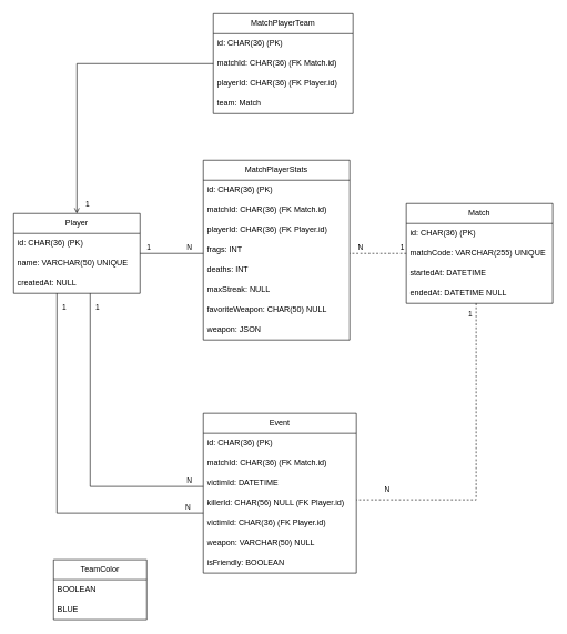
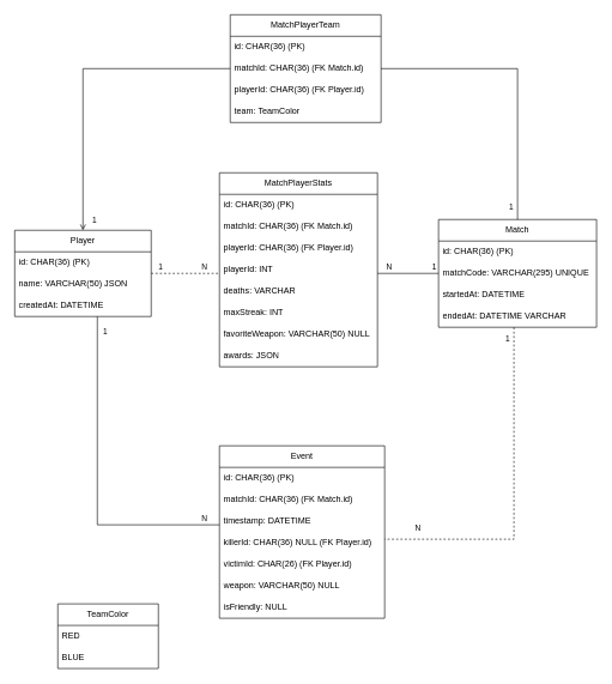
  <mxCell id="0" />
  <mxCell id="1" parent="0" />
- <mxCell id="2" style="edgeStyle=orthogonalEdgeStyle;rounded=0;orthogonalLoop=1;jettySize=auto;html=1;endArrow=none;endFill=0;" edge="1" parent="1" source="5" target="14"><mxGeometry relative="1" as="geometry"><Array as="points"><mxPoint x="85" y="770" /></Array></mxGeometry></mxCell>
- <mxCell id="3" value="1" style="edgeLabel;html=1;align=center;verticalAlign=middle;resizable=0;points=[];" vertex="1" connectable="0" parent="2"><mxGeometry x="-0.577" y="-3" relative="1" as="geometry"><mxPoint x="13" y="-96" as="offset" /></mxGeometry></mxCell>
- <mxCell id="4" value="N" style="edgeLabel;html=1;align=center;verticalAlign=middle;resizable=0;points=[];" vertex="1" connectable="0" parent="2"><mxGeometry x="0.793" y="-5" relative="1" as="geometry"><mxPoint x="33" y="-15" as="offset" /></mxGeometry></mxCell>
  <mxCell id="5" value="Player" style="swimlane;fontStyle=0;childLayout=stackLayout;horizontal=1;startSize=30;horizontalStack=0;resizeParent=1;resizeParentMax=0;resizeLast=0;collapsible=1;marginBottom=0;whiteSpace=wrap;html=1;" vertex="1" parent="1"><mxGeometry x="20" y="320" width="190" height="120" as="geometry" /></mxCell>
  <mxCell id="6" value="id: CHAR(36) (PK)" style="text;strokeColor=none;fillColor=none;align=left;verticalAlign=middle;spacingLeft=4;spacingRight=4;overflow=hidden;points=[[0,0.5],[1,0.5]];portConstraint=eastwest;rotatable=0;whiteSpace=wrap;html=1;" vertex="1" parent="5"><mxGeometry y="30" width="190" height="30" as="geometry" /></mxCell>
- <mxCell id="7" value="name: VARCHAR(50) UNIQUE" style="text;strokeColor=none;fillColor=none;align=left;verticalAlign=middle;spacingLeft=4;spacingRight=4;overflow=hidden;points=[[0,0.5],[1,0.5]];portConstraint=eastwest;rotatable=0;whiteSpace=wrap;html=1;" vertex="1" parent="5"><mxGeometry y="60" width="190" height="30" as="geometry" /></mxCell>
- <mxCell id="8" value="createdAt: NULL" style="text;strokeColor=none;fillColor=none;align=left;verticalAlign=middle;spacingLeft=4;spacingRight=4;overflow=hidden;points=[[0,0.5],[1,0.5]];portConstraint=eastwest;rotatable=0;whiteSpace=wrap;html=1;" vertex="1" parent="5"><mxGeometry y="90" width="190" height="30" as="geometry" /></mxCell>
+ <mxCell id="7" value="name: VARCHAR(50) JSON" style="text;strokeColor=none;fillColor=none;align=left;verticalAlign=middle;spacingLeft=4;spacingRight=4;overflow=hidden;points=[[0,0.5],[1,0.5]];portConstraint=eastwest;rotatable=0;whiteSpace=wrap;html=1;" vertex="1" parent="5"><mxGeometry y="60" width="190" height="30" as="geometry" /></mxCell>
+ <mxCell id="8" value="createdAt: DATETIME" style="text;strokeColor=none;fillColor=none;align=left;verticalAlign=middle;spacingLeft=4;spacingRight=4;overflow=hidden;points=[[0,0.5],[1,0.5]];portConstraint=eastwest;rotatable=0;whiteSpace=wrap;html=1;" vertex="1" parent="5"><mxGeometry y="90" width="190" height="30" as="geometry" /></mxCell>
  <mxCell id="9" value="Match" style="swimlane;fontStyle=0;childLayout=stackLayout;horizontal=1;startSize=30;horizontalStack=0;resizeParent=1;resizeParentMax=0;resizeLast=0;collapsible=1;marginBottom=0;whiteSpace=wrap;html=1;" vertex="1" parent="1"><mxGeometry x="610" y="305" width="220" height="150" as="geometry" /></mxCell>
  <mxCell id="10" value="id: CHAR(36) (PK)" style="text;strokeColor=none;fillColor=none;align=left;verticalAlign=middle;spacingLeft=4;spacingRight=4;overflow=hidden;points=[[0,0.5],[1,0.5]];portConstraint=eastwest;rotatable=0;whiteSpace=wrap;html=1;" vertex="1" parent="9"><mxGeometry y="30" width="220" height="30" as="geometry" /></mxCell>
- <mxCell id="11" value="matchCode: VARCHAR(255) UNIQUE" style="text;strokeColor=none;fillColor=none;align=left;verticalAlign=middle;spacingLeft=4;spacingRight=4;overflow=hidden;points=[[0,0.5],[1,0.5]];portConstraint=eastwest;rotatable=0;whiteSpace=wrap;html=1;" vertex="1" parent="9"><mxGeometry y="60" width="220" height="30" as="geometry" /></mxCell>
+ <mxCell id="11" value="matchCode: VARCHAR(295) UNIQUE" style="text;strokeColor=none;fillColor=none;align=left;verticalAlign=middle;spacingLeft=4;spacingRight=4;overflow=hidden;points=[[0,0.5],[1,0.5]];portConstraint=eastwest;rotatable=0;whiteSpace=wrap;html=1;" vertex="1" parent="9"><mxGeometry y="60" width="220" height="30" as="geometry" /></mxCell>
  <mxCell id="12" value="startedAt: DATETIME" style="text;strokeColor=none;fillColor=none;align=left;verticalAlign=middle;spacingLeft=4;spacingRight=4;overflow=hidden;points=[[0,0.5],[1,0.5]];portConstraint=eastwest;rotatable=0;whiteSpace=wrap;html=1;" vertex="1" parent="9"><mxGeometry y="90" width="220" height="30" as="geometry" /></mxCell>
- <mxCell id="13" value="endedAt: DATETIME NULL" style="text;strokeColor=none;fillColor=none;align=left;verticalAlign=middle;spacingLeft=4;spacingRight=4;overflow=hidden;points=[[0,0.5],[1,0.5]];portConstraint=eastwest;rotatable=0;whiteSpace=wrap;html=1;" vertex="1" parent="9"><mxGeometry y="120" width="220" height="30" as="geometry" /></mxCell>
+ <mxCell id="13" value="endedAt: DATETIME VARCHAR" style="text;strokeColor=none;fillColor=none;align=left;verticalAlign=middle;spacingLeft=4;spacingRight=4;overflow=hidden;points=[[0,0.5],[1,0.5]];portConstraint=eastwest;rotatable=0;whiteSpace=wrap;html=1;" vertex="1" parent="9"><mxGeometry y="120" width="220" height="30" as="geometry" /></mxCell>
  <mxCell id="14" value="Event" style="swimlane;fontStyle=0;childLayout=stackLayout;horizontal=1;startSize=30;horizontalStack=0;resizeParent=1;resizeParentMax=0;resizeLast=0;collapsible=1;marginBottom=0;whiteSpace=wrap;html=1;" vertex="1" parent="1"><mxGeometry x="305" y="620" width="230" height="240" as="geometry" /></mxCell>
  <mxCell id="15" value="id: CHAR(36) (PK)" style="text;strokeColor=none;fillColor=none;align=left;verticalAlign=middle;spacingLeft=4;spacingRight=4;overflow=hidden;points=[[0,0.5],[1,0.5]];portConstraint=eastwest;rotatable=0;whiteSpace=wrap;html=1;" vertex="1" parent="14"><mxGeometry y="30" width="230" height="30" as="geometry" /></mxCell>
  <mxCell id="16" value="matchId: CHAR(36) (FK Match.id)" style="text;strokeColor=none;fillColor=none;align=left;verticalAlign=middle;spacingLeft=4;spacingRight=4;overflow=hidden;points=[[0,0.5],[1,0.5]];portConstraint=eastwest;rotatable=0;whiteSpace=wrap;html=1;" vertex="1" parent="14"><mxGeometry y="60" width="230" height="30" as="geometry" /></mxCell>
- <mxCell id="17" value="victimId: DATETIME" style="text;strokeColor=none;fillColor=none;align=left;verticalAlign=middle;spacingLeft=4;spacingRight=4;overflow=hidden;points=[[0,0.5],[1,0.5]];portConstraint=eastwest;rotatable=0;whiteSpace=wrap;html=1;" vertex="1" parent="14"><mxGeometry y="90" width="230" height="30" as="geometry" /></mxCell>
- <mxCell id="18" value="killerId: CHAR(56) NULL (FK Player.id)" style="text;strokeColor=none;fillColor=none;align=left;verticalAlign=middle;spacingLeft=4;spacingRight=4;overflow=hidden;points=[[0,0.5],[1,0.5]];portConstraint=eastwest;rotatable=0;whiteSpace=wrap;html=1;" vertex="1" parent="14"><mxGeometry y="120" width="230" height="30" as="geometry" /></mxCell>
- <mxCell id="19" value="victimId: CHAR(36) (FK Player.id)" style="text;strokeColor=none;fillColor=none;align=left;verticalAlign=middle;spacingLeft=4;spacingRight=4;overflow=hidden;points=[[0,0.5],[1,0.5]];portConstraint=eastwest;rotatable=0;whiteSpace=wrap;html=1;" vertex="1" parent="14"><mxGeometry y="150" width="230" height="30" as="geometry" /></mxCell>
+ <mxCell id="17" value="timestamp: DATETIME" style="text;strokeColor=none;fillColor=none;align=left;verticalAlign=middle;spacingLeft=4;spacingRight=4;overflow=hidden;points=[[0,0.5],[1,0.5]];portConstraint=eastwest;rotatable=0;whiteSpace=wrap;html=1;" vertex="1" parent="14"><mxGeometry y="90" width="230" height="30" as="geometry" /></mxCell>
+ <mxCell id="18" value="killerId: CHAR(36) NULL (FK Player.id)" style="text;strokeColor=none;fillColor=none;align=left;verticalAlign=middle;spacingLeft=4;spacingRight=4;overflow=hidden;points=[[0,0.5],[1,0.5]];portConstraint=eastwest;rotatable=0;whiteSpace=wrap;html=1;" vertex="1" parent="14"><mxGeometry y="120" width="230" height="30" as="geometry" /></mxCell>
+ <mxCell id="19" value="victimId: CHAR(26) (FK Player.id)" style="text;strokeColor=none;fillColor=none;align=left;verticalAlign=middle;spacingLeft=4;spacingRight=4;overflow=hidden;points=[[0,0.5],[1,0.5]];portConstraint=eastwest;rotatable=0;whiteSpace=wrap;html=1;" vertex="1" parent="14"><mxGeometry y="150" width="230" height="30" as="geometry" /></mxCell>
  <mxCell id="20" value="weapon: VARCHAR(50) NULL" style="text;strokeColor=none;fillColor=none;align=left;verticalAlign=middle;spacingLeft=4;spacingRight=4;overflow=hidden;points=[[0,0.5],[1,0.5]];portConstraint=eastwest;rotatable=0;whiteSpace=wrap;html=1;" vertex="1" parent="14"><mxGeometry y="180" width="230" height="30" as="geometry" /></mxCell>
- <mxCell id="21" value="isFriendly: BOOLEAN" style="text;strokeColor=none;fillColor=none;align=left;verticalAlign=middle;spacingLeft=4;spacingRight=4;overflow=hidden;points=[[0,0.5],[1,0.5]];portConstraint=eastwest;rotatable=0;whiteSpace=wrap;html=1;" vertex="1" parent="14"><mxGeometry y="210" width="230" height="30" as="geometry" /></mxCell>
+ <mxCell id="21" value="isFriendly: NULL" style="text;strokeColor=none;fillColor=none;align=left;verticalAlign=middle;spacingLeft=4;spacingRight=4;overflow=hidden;points=[[0,0.5],[1,0.5]];portConstraint=eastwest;rotatable=0;whiteSpace=wrap;html=1;" vertex="1" parent="14"><mxGeometry y="210" width="230" height="30" as="geometry" /></mxCell>
  <mxCell id="22" value="MatchPlayerStats" style="swimlane;fontStyle=0;childLayout=stackLayout;horizontal=1;startSize=30;horizontalStack=0;resizeParent=1;resizeParentMax=0;resizeLast=0;collapsible=1;marginBottom=0;whiteSpace=wrap;html=1;" vertex="1" parent="1"><mxGeometry x="305" y="240" width="220" height="270" as="geometry" /></mxCell>
  <mxCell id="23" value="id: CHAR(36) (PK)" style="text;strokeColor=none;fillColor=none;align=left;verticalAlign=middle;spacingLeft=4;spacingRight=4;overflow=hidden;points=[[0,0.5],[1,0.5]];portConstraint=eastwest;rotatable=0;whiteSpace=wrap;html=1;" vertex="1" parent="22"><mxGeometry y="30" width="220" height="30" as="geometry" /></mxCell>
  <mxCell id="24" value="matchId: CHAR(36) (FK Match.id)" style="text;strokeColor=none;fillColor=none;align=left;verticalAlign=middle;spacingLeft=4;spacingRight=4;overflow=hidden;points=[[0,0.5],[1,0.5]];portConstraint=eastwest;rotatable=0;whiteSpace=wrap;html=1;" vertex="1" parent="22"><mxGeometry y="60" width="220" height="30" as="geometry" /></mxCell>
  <mxCell id="25" value="playerId: CHAR(36) (FK Player.id)" style="text;strokeColor=none;fillColor=none;align=left;verticalAlign=middle;spacingLeft=4;spacingRight=4;overflow=hidden;points=[[0,0.5],[1,0.5]];portConstraint=eastwest;rotatable=0;whiteSpace=wrap;html=1;" vertex="1" parent="22"><mxGeometry y="90" width="220" height="30" as="geometry" /></mxCell>
- <mxCell id="26" value="frags: INT" style="text;strokeColor=none;fillColor=none;align=left;verticalAlign=middle;spacingLeft=4;spacingRight=4;overflow=hidden;points=[[0,0.5],[1,0.5]];portConstraint=eastwest;rotatable=0;whiteSpace=wrap;html=1;" vertex="1" parent="22"><mxGeometry y="120" width="220" height="30" as="geometry" /></mxCell>
- <mxCell id="27" value="deaths: INT" style="text;strokeColor=none;fillColor=none;align=left;verticalAlign=middle;spacingLeft=4;spacingRight=4;overflow=hidden;points=[[0,0.5],[1,0.5]];portConstraint=eastwest;rotatable=0;whiteSpace=wrap;html=1;" vertex="1" parent="22"><mxGeometry y="150" width="220" height="30" as="geometry" /></mxCell>
- <mxCell id="28" value="maxStreak: NULL" style="text;strokeColor=none;fillColor=none;align=left;verticalAlign=middle;spacingLeft=4;spacingRight=4;overflow=hidden;points=[[0,0.5],[1,0.5]];portConstraint=eastwest;rotatable=0;whiteSpace=wrap;html=1;" vertex="1" parent="22"><mxGeometry y="180" width="220" height="30" as="geometry" /></mxCell>
- <mxCell id="29" value="favoriteWeapon: CHAR(50) NULL" style="text;strokeColor=none;fillColor=none;align=left;verticalAlign=middle;spacingLeft=4;spacingRight=4;overflow=hidden;points=[[0,0.5],[1,0.5]];portConstraint=eastwest;rotatable=0;whiteSpace=wrap;html=1;" vertex="1" parent="22"><mxGeometry y="210" width="220" height="30" as="geometry" /></mxCell>
- <mxCell id="30" value="weapon: JSON" style="text;strokeColor=none;fillColor=none;align=left;verticalAlign=middle;spacingLeft=4;spacingRight=4;overflow=hidden;points=[[0,0.5],[1,0.5]];portConstraint=eastwest;rotatable=0;whiteSpace=wrap;html=1;" vertex="1" parent="22"><mxGeometry y="240" width="220" height="30" as="geometry" /></mxCell>
- <mxCell id="31" style="edgeStyle=orthogonalEdgeStyle;rounded=0;orthogonalLoop=1;jettySize=auto;html=1;endArrow=none;endFill=0;" edge="1" parent="1" source="5" target="22"><mxGeometry relative="1" as="geometry"><Array as="points"><mxPoint x="305" y="380" /><mxPoint x="305" y="380" /></Array></mxGeometry></mxCell>
+ <mxCell id="26" value="playerId: INT" style="text;strokeColor=none;fillColor=none;align=left;verticalAlign=middle;spacingLeft=4;spacingRight=4;overflow=hidden;points=[[0,0.5],[1,0.5]];portConstraint=eastwest;rotatable=0;whiteSpace=wrap;html=1;" vertex="1" parent="22"><mxGeometry y="120" width="220" height="30" as="geometry" /></mxCell>
+ <mxCell id="27" value="deaths: VARCHAR" style="text;strokeColor=none;fillColor=none;align=left;verticalAlign=middle;spacingLeft=4;spacingRight=4;overflow=hidden;points=[[0,0.5],[1,0.5]];portConstraint=eastwest;rotatable=0;whiteSpace=wrap;html=1;" vertex="1" parent="22"><mxGeometry y="150" width="220" height="30" as="geometry" /></mxCell>
+ <mxCell id="28" value="maxStreak: INT" style="text;strokeColor=none;fillColor=none;align=left;verticalAlign=middle;spacingLeft=4;spacingRight=4;overflow=hidden;points=[[0,0.5],[1,0.5]];portConstraint=eastwest;rotatable=0;whiteSpace=wrap;html=1;" vertex="1" parent="22"><mxGeometry y="180" width="220" height="30" as="geometry" /></mxCell>
+ <mxCell id="29" value="favoriteWeapon: VARCHAR(50) NULL" style="text;strokeColor=none;fillColor=none;align=left;verticalAlign=middle;spacingLeft=4;spacingRight=4;overflow=hidden;points=[[0,0.5],[1,0.5]];portConstraint=eastwest;rotatable=0;whiteSpace=wrap;html=1;" vertex="1" parent="22"><mxGeometry y="210" width="220" height="30" as="geometry" /></mxCell>
+ <mxCell id="30" value="awards: JSON" style="text;strokeColor=none;fillColor=none;align=left;verticalAlign=middle;spacingLeft=4;spacingRight=4;overflow=hidden;points=[[0,0.5],[1,0.5]];portConstraint=eastwest;rotatable=0;whiteSpace=wrap;html=1;" vertex="1" parent="22"><mxGeometry y="240" width="220" height="30" as="geometry" /></mxCell>
+ <mxCell id="31" style="edgeStyle=orthogonalEdgeStyle;rounded=0;orthogonalLoop=1;jettySize=auto;html=1;endArrow=none;endFill=0;dashed=1;" edge="1" parent="1" source="5" target="22"><mxGeometry relative="1" as="geometry"><Array as="points"><mxPoint x="305" y="380" /><mxPoint x="305" y="380" /></Array></mxGeometry></mxCell>
  <mxCell id="32" value="1" style="edgeLabel;html=1;align=center;verticalAlign=middle;resizable=0;points=[];" vertex="1" connectable="0" parent="31"><mxGeometry x="-0.267" y="-1" relative="1" as="geometry"><mxPoint x="-23" y="-11" as="offset" /></mxGeometry></mxCell>
  <mxCell id="33" value="N" style="edgeLabel;html=1;align=center;verticalAlign=middle;resizable=0;points=[];" vertex="1" connectable="0" parent="31"><mxGeometry x="0.378" y="1" relative="1" as="geometry"><mxPoint x="8" y="-9" as="offset" /></mxGeometry></mxCell>
- <mxCell id="34" style="edgeStyle=orthogonalEdgeStyle;rounded=0;orthogonalLoop=1;jettySize=auto;html=1;endArrow=none;endFill=0;dashed=1;" edge="1" parent="1" source="9" target="22"><mxGeometry relative="1" as="geometry"><Array as="points"><mxPoint x="505" y="380" /><mxPoint x="505" y="380" /></Array></mxGeometry></mxCell>
+ <mxCell id="34" style="edgeStyle=orthogonalEdgeStyle;rounded=0;orthogonalLoop=1;jettySize=auto;html=1;endArrow=none;endFill=0;" edge="1" parent="1" source="9" target="22"><mxGeometry relative="1" as="geometry"><Array as="points"><mxPoint x="505" y="380" /><mxPoint x="505" y="380" /></Array></mxGeometry></mxCell>
  <mxCell id="35" value="1" style="edgeLabel;html=1;align=center;verticalAlign=middle;resizable=0;points=[];" vertex="1" connectable="0" parent="34"><mxGeometry x="0.111" y="-4" relative="1" as="geometry"><mxPoint x="40" y="-6" as="offset" /></mxGeometry></mxCell>
  <mxCell id="36" value="N" style="edgeLabel;html=1;align=center;verticalAlign=middle;resizable=0;points=[];" vertex="1" connectable="0" parent="34"><mxGeometry x="0.422" y="4" relative="1" as="geometry"><mxPoint x="-10" y="-14" as="offset" /></mxGeometry></mxCell>
  <mxCell id="37" style="edgeStyle=orthogonalEdgeStyle;rounded=0;orthogonalLoop=1;jettySize=auto;html=1;endArrow=none;endFill=0;dashed=1;" edge="1" parent="1" source="9" target="14"><mxGeometry relative="1" as="geometry"><Array as="points"><mxPoint x="715" y="750" /></Array></mxGeometry></mxCell>
  <mxCell id="38" value="1" style="edgeLabel;html=1;align=center;verticalAlign=middle;resizable=0;points=[];" vertex="1" connectable="0" parent="37"><mxGeometry x="-0.487" y="3" relative="1" as="geometry"><mxPoint x="-13" y="-107" as="offset" /></mxGeometry></mxCell>
  <mxCell id="39" value="N" style="edgeLabel;html=1;align=center;verticalAlign=middle;resizable=0;points=[];" vertex="1" connectable="0" parent="37"><mxGeometry x="0.613" y="-3" relative="1" as="geometry"><mxPoint x="-47" y="-13" as="offset" /></mxGeometry></mxCell>
  <mxCell id="40" style="edgeStyle=orthogonalEdgeStyle;rounded=0;orthogonalLoop=1;jettySize=auto;html=1;endArrow=none;endFill=0;" edge="1" parent="1" source="5"><mxGeometry relative="1" as="geometry"><mxPoint x="305" y="730" as="targetPoint" /><mxPoint x="135" y="430" as="sourcePoint" /><Array as="points"><mxPoint x="135" y="730" /></Array></mxGeometry></mxCell>
  <mxCell id="41" value="1" style="edgeLabel;html=1;align=center;verticalAlign=middle;resizable=0;points=[];" vertex="1" connectable="0" parent="40"><mxGeometry x="-0.857" y="3" relative="1" as="geometry"><mxPoint x="7" y="-13" as="offset" /></mxGeometry></mxCell>
  <mxCell id="42" value="N" style="edgeLabel;html=1;align=center;verticalAlign=middle;resizable=0;points=[];" vertex="1" connectable="0" parent="40"><mxGeometry x="0.781" y="-3" relative="1" as="geometry"><mxPoint x="28" y="-13" as="offset" /></mxGeometry></mxCell>
  <mxCell id="43" style="edgeStyle=orthogonalEdgeStyle;rounded=0;orthogonalLoop=1;jettySize=auto;html=1;entryX=0.5;entryY=0;entryDx=0;entryDy=0;endArrow=open;endFill=0;" edge="1" parent="1" source="47" target="5"><mxGeometry relative="1" as="geometry" /></mxCell>
  <mxCell id="44" value="1" style="edgeLabel;html=1;align=center;verticalAlign=middle;resizable=0;points=[];" vertex="1" connectable="0" parent="43"><mxGeometry x="0.735" y="-2" relative="1" as="geometry"><mxPoint x="17" y="42" as="offset" /></mxGeometry></mxCell>
+ <mxCell id="45" style="edgeStyle=orthogonalEdgeStyle;rounded=0;orthogonalLoop=1;jettySize=auto;html=1;endArrow=none;endFill=0;" edge="1" parent="1" source="47" target="9"><mxGeometry relative="1" as="geometry" /></mxCell>
+ <mxCell id="46" value="1" style="edgeLabel;html=1;align=center;verticalAlign=middle;resizable=0;points=[];" vertex="1" connectable="0" parent="45"><mxGeometry x="0.881" relative="1" as="geometry"><mxPoint x="-10" y="5" as="offset" /></mxGeometry></mxCell>
  <mxCell id="47" value="MatchPlayerTeam" style="swimlane;fontStyle=0;childLayout=stackLayout;horizontal=1;startSize=30;horizontalStack=0;resizeParent=1;resizeParentMax=0;resizeLast=0;collapsible=1;marginBottom=0;whiteSpace=wrap;html=1;" vertex="1" parent="1"><mxGeometry x="320" y="20" width="210" height="150" as="geometry" /></mxCell>
  <mxCell id="48" value="id: CHAR(36) (PK)" style="text;strokeColor=none;fillColor=none;align=left;verticalAlign=middle;spacingLeft=4;spacingRight=4;overflow=hidden;points=[[0,0.5],[1,0.5]];portConstraint=eastwest;rotatable=0;whiteSpace=wrap;html=1;" vertex="1" parent="47"><mxGeometry y="30" width="210" height="30" as="geometry" /></mxCell>
  <mxCell id="49" value="matchId: CHAR(36) (FK Match.id)" style="text;strokeColor=none;fillColor=none;align=left;verticalAlign=middle;spacingLeft=4;spacingRight=4;overflow=hidden;points=[[0,0.5],[1,0.5]];portConstraint=eastwest;rotatable=0;whiteSpace=wrap;html=1;" vertex="1" parent="47"><mxGeometry y="60" width="210" height="30" as="geometry" /></mxCell>
  <mxCell id="50" value="playerId: CHAR(36) (FK Player.id)" style="text;strokeColor=none;fillColor=none;align=left;verticalAlign=middle;spacingLeft=4;spacingRight=4;overflow=hidden;points=[[0,0.5],[1,0.5]];portConstraint=eastwest;rotatable=0;whiteSpace=wrap;html=1;" vertex="1" parent="47"><mxGeometry y="90" width="210" height="30" as="geometry" /></mxCell>
- <mxCell id="51" value="team: Match" style="text;strokeColor=none;fillColor=none;align=left;verticalAlign=middle;spacingLeft=4;spacingRight=4;overflow=hidden;points=[[0,0.5],[1,0.5]];portConstraint=eastwest;rotatable=0;whiteSpace=wrap;html=1;" vertex="1" parent="47"><mxGeometry y="120" width="210" height="30" as="geometry" /></mxCell>
+ <mxCell id="51" value="team: TeamColor" style="text;strokeColor=none;fillColor=none;align=left;verticalAlign=middle;spacingLeft=4;spacingRight=4;overflow=hidden;points=[[0,0.5],[1,0.5]];portConstraint=eastwest;rotatable=0;whiteSpace=wrap;html=1;" vertex="1" parent="47"><mxGeometry y="120" width="210" height="30" as="geometry" /></mxCell>
  <mxCell id="52" value="TeamColor" style="swimlane;fontStyle=0;childLayout=stackLayout;horizontal=1;startSize=30;horizontalStack=0;resizeParent=1;resizeParentMax=0;resizeLast=0;collapsible=1;marginBottom=0;whiteSpace=wrap;html=1;" vertex="1" parent="1"><mxGeometry x="80" y="840" width="140" height="90" as="geometry" /></mxCell>
- <mxCell id="53" value="BOOLEAN" style="text;strokeColor=none;fillColor=none;align=left;verticalAlign=middle;spacingLeft=4;spacingRight=4;overflow=hidden;points=[[0,0.5],[1,0.5]];portConstraint=eastwest;rotatable=0;whiteSpace=wrap;html=1;" vertex="1" parent="52"><mxGeometry y="30" width="140" height="30" as="geometry" /></mxCell>
+ <mxCell id="53" value="RED" style="text;strokeColor=none;fillColor=none;align=left;verticalAlign=middle;spacingLeft=4;spacingRight=4;overflow=hidden;points=[[0,0.5],[1,0.5]];portConstraint=eastwest;rotatable=0;whiteSpace=wrap;html=1;" vertex="1" parent="52"><mxGeometry y="30" width="140" height="30" as="geometry" /></mxCell>
  <mxCell id="54" value="BLUE" style="text;strokeColor=none;fillColor=none;align=left;verticalAlign=middle;spacingLeft=4;spacingRight=4;overflow=hidden;points=[[0,0.5],[1,0.5]];portConstraint=eastwest;rotatable=0;whiteSpace=wrap;html=1;" vertex="1" parent="52"><mxGeometry y="60" width="140" height="30" as="geometry" /></mxCell>
